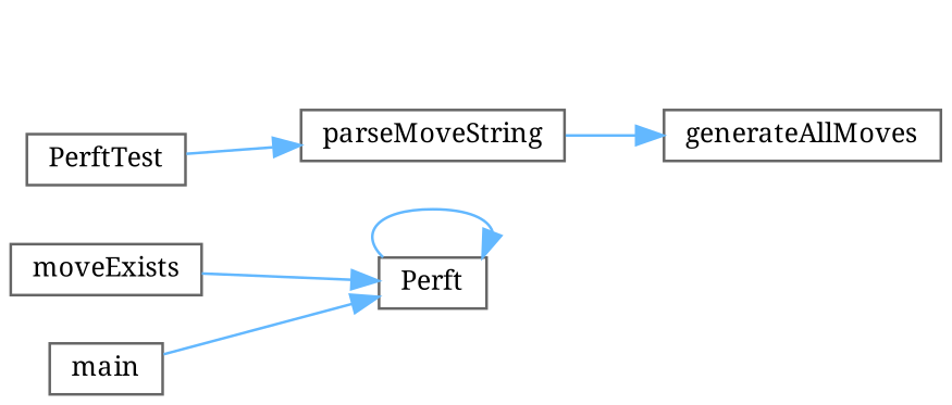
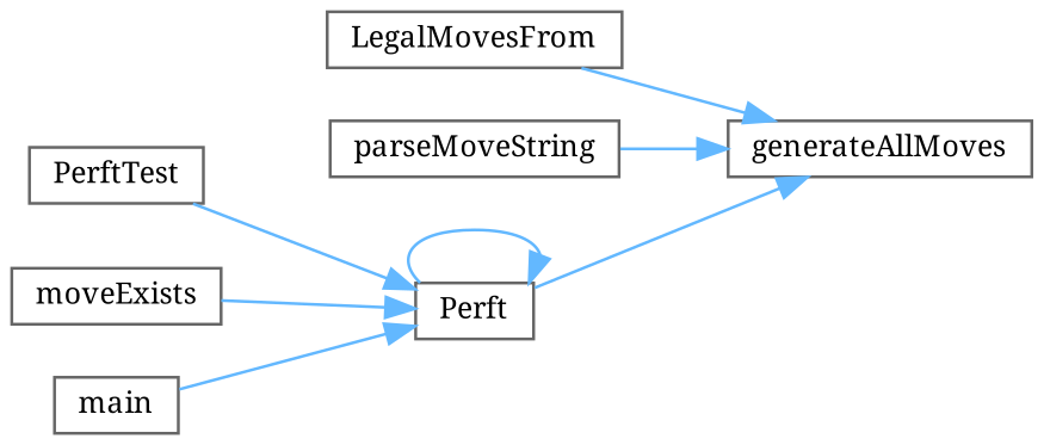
  digraph {
    fontname="Noto Serif"
    rankdir=RL
    node [color=grey40 fillcolor=white fontname="Noto Serif" fontsize=10 shape=box style=filled]
    edge [color=steelblue1 dir=back fontname="Noto Serif" fontsize=10 labelfontname=Helvetica labelfontsize=10 style=solid]
    n1 [height=0.2 label=generateAllMoves width=0.4]
+   n2 [height=0.2 label=LegalMovesFrom width=0.4]
    n3 [height=0.2 label=parseMoveString width=0.4]
    n4 [height=0.2 label=Perft width=0.4]
    n5 [height=0.2 label=moveExists width=0.4]
    n6 [height=0.2 label=PerftTest width=0.4]
    n7 [height=0.2 label=main width=0.4]
+   n1 -> n2
    n1 -> n3
+   n1 -> n4
    n4 -> n4
    n4 -> n5
-   n3 -> n6
+   n4 -> n6
    n4 -> n7
  }
